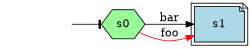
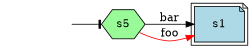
  digraph {
    rankdir=LR
    node [style=filled]
    edge [color=black arrowhead=normal]
    s1 [peripheries=2 fillcolor=lightblue shape=note]
-   s0 [fillcolor=palegreen shape=hexagon]
+   s0 [fillcolor=palegreen shape=hexagon label=s5]
    _start_ [style=invis]
    s0 -> s1 [label=bar]
    s0 -> s1 [label=foo color=red]
    _start_ -> s0 [arrowhead=tee]
  }
